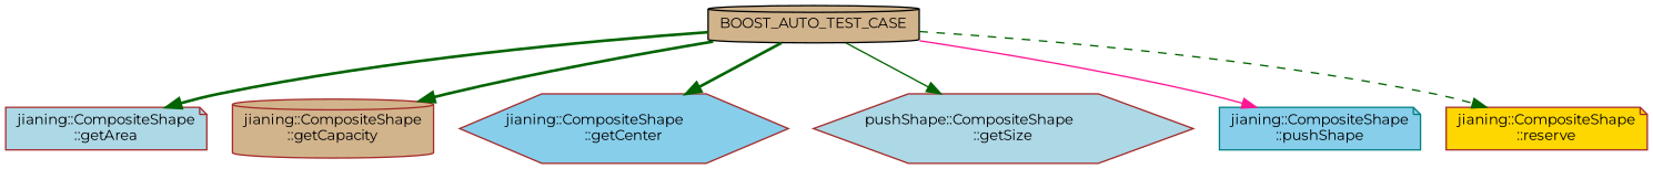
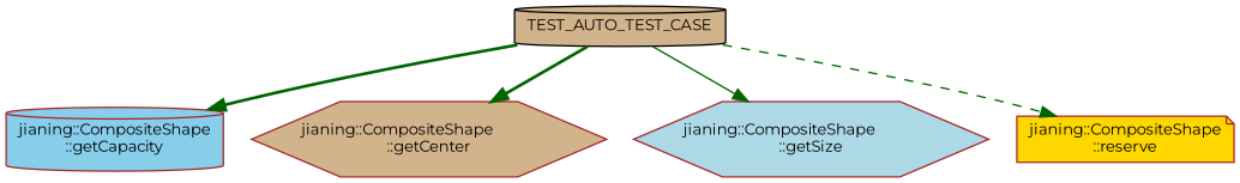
  digraph {
    fontname=Montserrat
    rankdir=TB
    node [color=brown fillcolor=tan fontname=Montserrat fontsize=10 shape=note style=filled]
    edge [color=darkgreen fontname=Montserrat fontsize=10 labelfontname=Helvetica labelfontsize=10 style=bold]
-   n1 [color=black fontcolor=black height=0.2 label=BOOST_AUTO_TEST_CASE shape=cylinder width=0.4]
-   n2 [fillcolor=lightblue height=0.2 label="jianing::CompositeShape\l::getArea" width=0.4]
-   n3 [height=0.2 label="jianing::CompositeShape\l::getCapacity" shape=cylinder width=0.4]
-   n4 [fillcolor=skyblue height=0.2 label="jianing::CompositeShape\l::getCenter" shape=hexagon width=0.4]
-   n5 [fillcolor=lightblue height=0.2 label="pushShape::CompositeShape\l::getSize" shape=hexagon width=0.4]
-   n6 [color=teal fillcolor=skyblue height=0.2 label="jianing::CompositeShape\l::pushShape" width=0.4]
+   n1 [color=black fontcolor=black height=0.2 label=TEST_AUTO_TEST_CASE shape=cylinder width=0.4]
+   n3 [fillcolor=skyblue height=0.2 label="jianing::CompositeShape\l::getCapacity" shape=cylinder width=0.4]
+   n4 [height=0.2 label="jianing::CompositeShape\l::getCenter" shape=hexagon width=0.4]
+   n5 [fillcolor=lightblue height=0.2 label="jianing::CompositeShape\l::getSize" shape=hexagon width=0.4]
    n7 [fillcolor=gold height=0.2 label="jianing::CompositeShape\l::reserve" width=0.4]
-   n1 -> n2
    n1 -> n3
    n1 -> n4
    n1 -> n5 [style=solid]
-   n1 -> n6 [color=deeppink style=solid]
    n1 -> n7 [style=dashed]
  }
